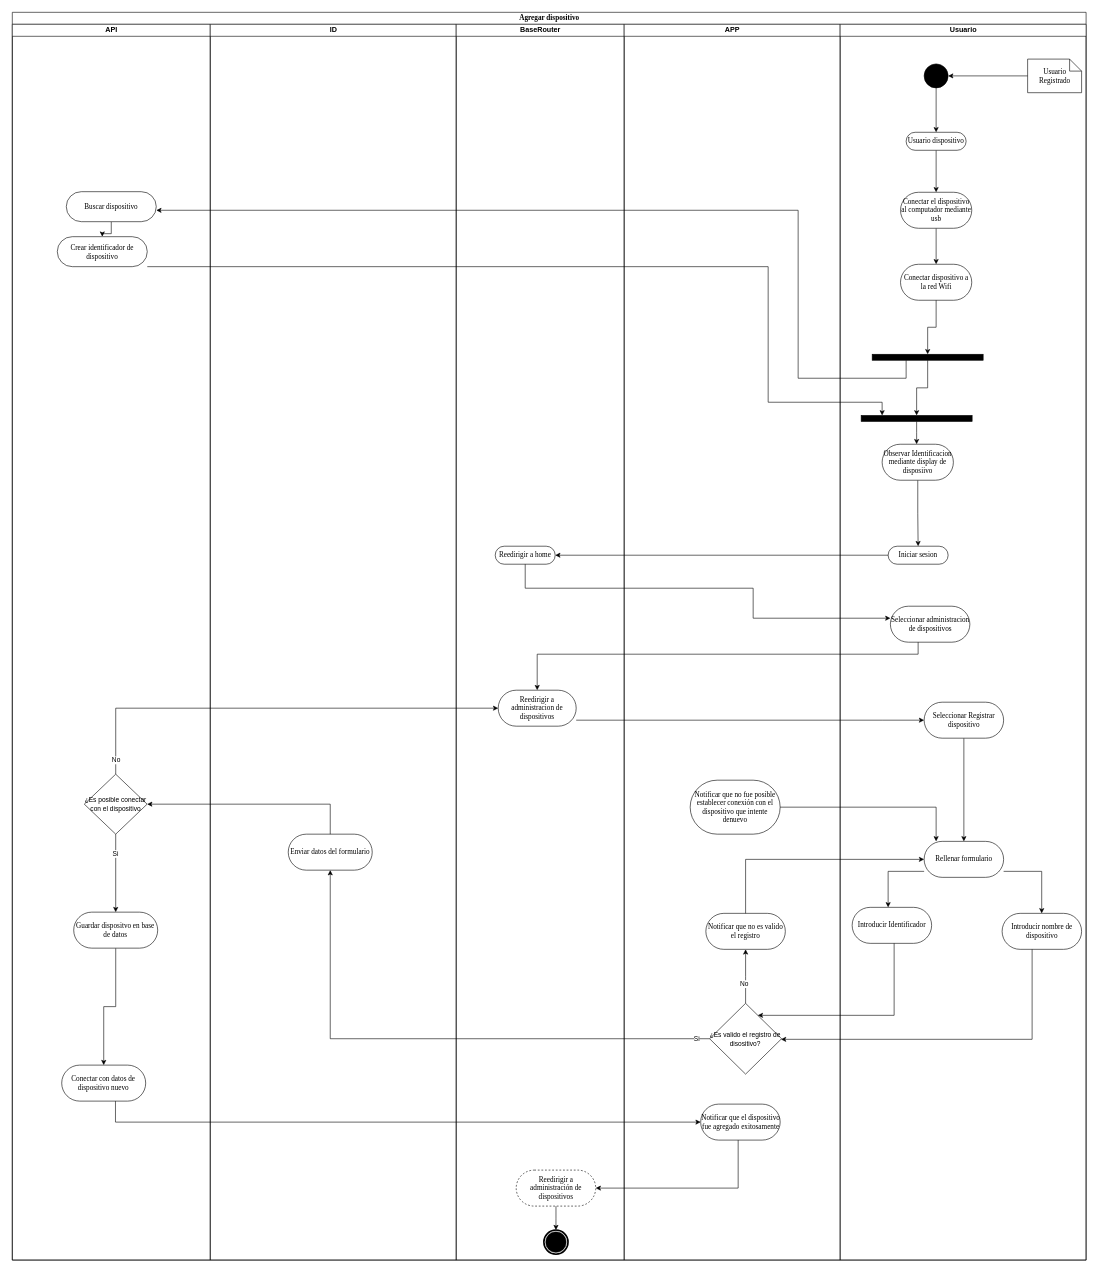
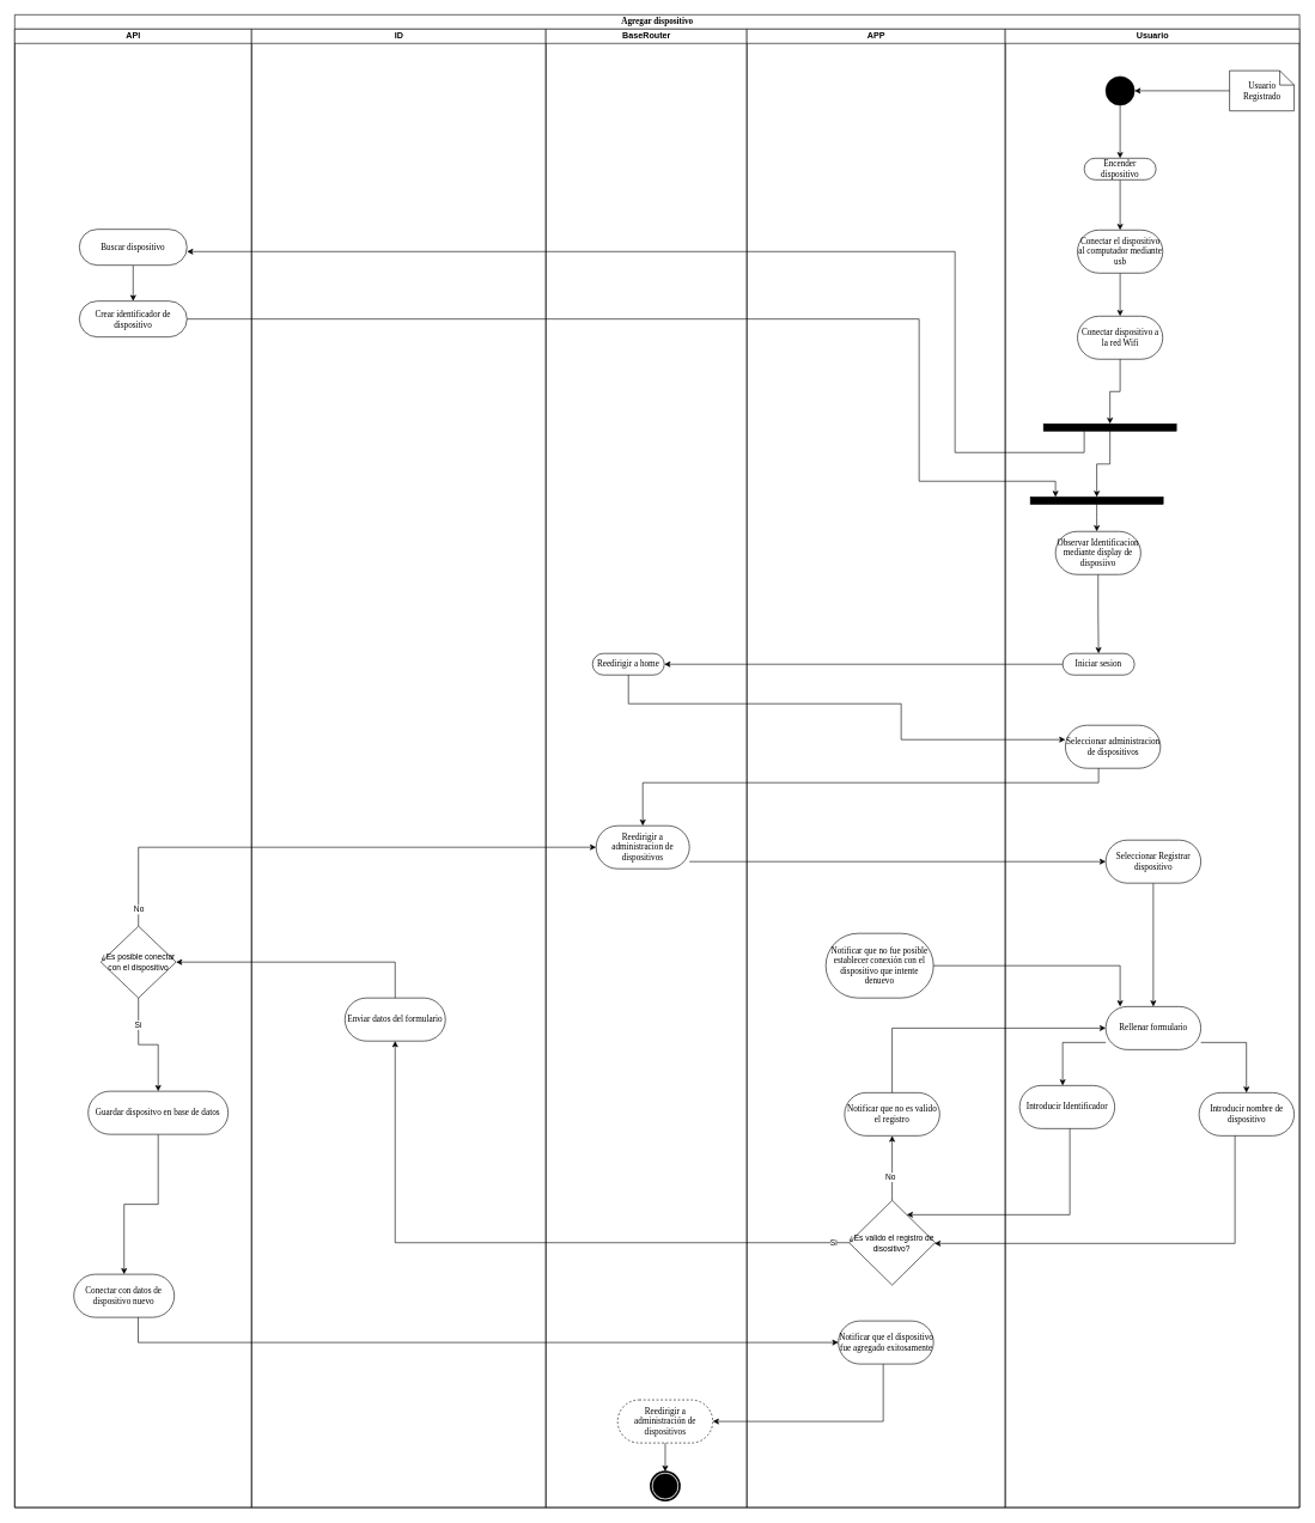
  <mxCell id="0" />
  <mxCell id="1" parent="0" />
  <mxCell id="2" value="Agregar dispositivo" style="swimlane;html=1;childLayout=stackLayout;startSize=20;rounded=0;shadow=0;comic=0;labelBackgroundColor=none;strokeWidth=1;fontFamily=Verdana;fontSize=12;align=center;" vertex="1" parent="1"><mxGeometry x="20" y="20" width="1790" height="2080" as="geometry" /></mxCell>
  <mxCell id="3" value="API" style="swimlane;html=1;startSize=20;" vertex="1" parent="2"><mxGeometry y="20" width="330" height="2060" as="geometry" /></mxCell>
- <mxCell id="4" value="Crear identificador de dispositivo" style="rounded=1;whiteSpace=wrap;html=1;shadow=0;comic=0;labelBackgroundColor=none;strokeWidth=1;fontFamily=Verdana;fontSize=12;align=center;arcSize=50;" vertex="1" parent="3"><mxGeometry x="75" y="354" width="150" height="50" as="geometry" /></mxCell>
+ <mxCell id="4" value="Crear identificador de dispositivo" style="rounded=1;whiteSpace=wrap;html=1;shadow=0;comic=0;labelBackgroundColor=none;strokeWidth=1;fontFamily=Verdana;fontSize=12;align=center;arcSize=50;" vertex="1" parent="3"><mxGeometry x="90" y="379" width="150" height="50" as="geometry" /></mxCell>
  <mxCell id="5" style="edgeStyle=orthogonalEdgeStyle;rounded=0;orthogonalLoop=1;jettySize=auto;html=1;" edge="1" parent="3" source="6" target="4"><mxGeometry relative="1" as="geometry" /></mxCell>
  <mxCell id="6" value="Buscar dispositivo" style="rounded=1;whiteSpace=wrap;html=1;shadow=0;comic=0;labelBackgroundColor=none;strokeWidth=1;fontFamily=Verdana;fontSize=12;align=center;arcSize=50;" vertex="1" parent="3"><mxGeometry x="90" y="279" width="150" height="50" as="geometry" /></mxCell>
  <mxCell id="7" style="edgeStyle=orthogonalEdgeStyle;rounded=0;orthogonalLoop=1;jettySize=auto;html=1;" edge="1" parent="3" source="9" target="11"><mxGeometry relative="1" as="geometry" /></mxCell>
  <mxCell id="8" value="Si" style="edgeLabel;html=1;align=center;verticalAlign=middle;resizable=0;points=[];" vertex="1" connectable="0" parent="7"><mxGeometry x="-0.513" y="-1" relative="1" as="geometry"><mxPoint as="offset" /></mxGeometry></mxCell>
  <mxCell id="9" value="&lt;font style=&quot;font-size: 11px;&quot;&gt;¿Es posible conectar con el dispositivo&lt;br&gt;&lt;/font&gt;" style="rhombus;whiteSpace=wrap;html=1;align=center;" vertex="1" parent="3"><mxGeometry x="120" y="1250" width="104.75" height="100" as="geometry" /></mxCell>
  <mxCell id="10" style="edgeStyle=orthogonalEdgeStyle;rounded=0;orthogonalLoop=1;jettySize=auto;html=1;" edge="1" parent="3" source="11" target="12"><mxGeometry relative="1" as="geometry" /></mxCell>
- <mxCell id="11" value="Guardar dispositvo en base de datos" style="rounded=1;whiteSpace=wrap;html=1;shadow=0;comic=0;labelBackgroundColor=none;strokeWidth=1;fontFamily=Verdana;fontSize=12;align=center;arcSize=50;" vertex="1" parent="3"><mxGeometry x="102.38" y="1480" width="140" height="60" as="geometry" /></mxCell>
+ <mxCell id="11" value="Guardar dispositvo en base de datos" style="rounded=1;whiteSpace=wrap;html=1;shadow=0;comic=0;labelBackgroundColor=none;strokeWidth=1;fontFamily=Verdana;fontSize=12;align=center;arcSize=50;" vertex="1" parent="3"><mxGeometry x="102.38" y="1480" width="195" height="60" as="geometry" /></mxCell>
  <mxCell id="12" value="Conectar con datos de dispositivo nuevo" style="rounded=1;whiteSpace=wrap;html=1;shadow=0;comic=0;labelBackgroundColor=none;strokeWidth=1;fontFamily=Verdana;fontSize=12;align=center;arcSize=50;" vertex="1" parent="3"><mxGeometry x="82.38" y="1735" width="140" height="60" as="geometry" /></mxCell>
  <mxCell id="13" value="ID" style="swimlane;html=1;startSize=20;" vertex="1" parent="2"><mxGeometry x="330" y="20" width="410" height="2060" as="geometry" /></mxCell>
  <mxCell id="14" value="Enviar datos del formulario" style="rounded=1;whiteSpace=wrap;html=1;shadow=0;comic=0;labelBackgroundColor=none;strokeWidth=1;fontFamily=Verdana;fontSize=12;align=center;arcSize=50;" vertex="1" parent="13"><mxGeometry x="130" y="1350" width="140" height="60" as="geometry" /></mxCell>
  <mxCell id="15" value="BaseRouter" style="swimlane;html=1;startSize=20;" vertex="1" parent="2"><mxGeometry x="740" y="20" width="280" height="2060" as="geometry" /></mxCell>
  <mxCell id="16" value="Reedirigir a home" style="rounded=1;whiteSpace=wrap;html=1;shadow=0;comic=0;labelBackgroundColor=none;strokeWidth=1;fontFamily=Verdana;fontSize=12;align=center;arcSize=50;" vertex="1" parent="15"><mxGeometry x="65" y="870" width="100" height="30" as="geometry" /></mxCell>
  <mxCell id="17" value="Reedirigir a administracion de dispositivos" style="rounded=1;whiteSpace=wrap;html=1;shadow=0;comic=0;labelBackgroundColor=none;strokeWidth=1;fontFamily=Verdana;fontSize=12;align=center;arcSize=50;" vertex="1" parent="15"><mxGeometry x="70" y="1110" width="130" height="60" as="geometry" /></mxCell>
  <mxCell id="18" style="edgeStyle=orthogonalEdgeStyle;rounded=0;orthogonalLoop=1;jettySize=auto;html=1;" edge="1" parent="15" source="19" target="20"><mxGeometry relative="1" as="geometry" /></mxCell>
  <mxCell id="19" value="Reedirigir a administración de dispositivos" style="rounded=1;whiteSpace=wrap;html=1;shadow=0;comic=0;labelBackgroundColor=none;strokeWidth=1;fontFamily=Verdana;fontSize=12;align=center;arcSize=50;dashed=1;" vertex="1" parent="15"><mxGeometry x="100" y="1910" width="132.5" height="60" as="geometry" /></mxCell>
  <mxCell id="20" value="" style="shape=mxgraph.bpmn.shape;html=1;verticalLabelPosition=bottom;labelBackgroundColor=#ffffff;verticalAlign=top;perimeter=ellipsePerimeter;outline=end;symbol=terminate;rounded=0;shadow=0;comic=0;strokeWidth=1;fontFamily=Verdana;fontSize=12;align=center;" vertex="1" parent="15"><mxGeometry x="146.25" y="2010" width="40" height="40" as="geometry" /></mxCell>
  <mxCell id="21" value="APP" style="swimlane;html=1;startSize=20;" vertex="1" parent="2"><mxGeometry x="1020" y="20" width="360" height="2060" as="geometry" /></mxCell>
  <mxCell id="22" value="Notificar que no es valido el registro" style="rounded=1;whiteSpace=wrap;html=1;shadow=0;comic=0;labelBackgroundColor=none;strokeWidth=1;fontFamily=Verdana;fontSize=12;align=center;arcSize=50;" vertex="1" parent="21"><mxGeometry x="136.13" y="1482" width="132.5" height="60" as="geometry" /></mxCell>
  <mxCell id="23" value="Notificar que no fue posible establecer conexión con el dispositivo que intente denuevo" style="rounded=1;whiteSpace=wrap;html=1;shadow=0;comic=0;labelBackgroundColor=none;strokeWidth=1;fontFamily=Verdana;fontSize=12;align=center;arcSize=50;" vertex="1" parent="21"><mxGeometry x="110" y="1260" width="150" height="90" as="geometry" /></mxCell>
  <mxCell id="24" value="&lt;font style=&quot;font-size: 11px;&quot;&gt;¿Es valido el registro de disositivo?&lt;/font&gt;" style="rhombus;whiteSpace=wrap;html=1;align=center;" vertex="1" parent="21"><mxGeometry x="142.38" y="1632" width="120" height="118" as="geometry" /></mxCell>
  <mxCell id="25" style="edgeStyle=orthogonalEdgeStyle;rounded=0;orthogonalLoop=1;jettySize=auto;html=1;" edge="1" parent="21" source="24" target="22"><mxGeometry relative="1" as="geometry" /></mxCell>
  <mxCell id="26" value="No" style="edgeLabel;html=1;align=center;verticalAlign=middle;resizable=0;points=[];" vertex="1" connectable="0" parent="25"><mxGeometry x="-0.275" y="3" relative="1" as="geometry"><mxPoint as="offset" /></mxGeometry></mxCell>
  <mxCell id="27" value="Notificar que el dispositivo fue agregado exitosamente" style="rounded=1;whiteSpace=wrap;html=1;shadow=0;comic=0;labelBackgroundColor=none;strokeWidth=1;fontFamily=Verdana;fontSize=12;align=center;arcSize=50;" vertex="1" parent="21"><mxGeometry x="127.5" y="1800" width="132.5" height="60" as="geometry" /></mxCell>
  <mxCell id="28" value="Usuario" style="swimlane;html=1;startSize=20;" vertex="1" parent="2"><mxGeometry x="1380" y="20" width="410" height="2060" as="geometry" /></mxCell>
  <mxCell id="29" style="edgeStyle=orthogonalEdgeStyle;rounded=0;orthogonalLoop=1;jettySize=auto;html=1;" edge="1" parent="28" source="30" target="34"><mxGeometry relative="1" as="geometry" /></mxCell>
- <mxCell id="30" value="Usuario dispositivo" style="rounded=1;whiteSpace=wrap;html=1;shadow=0;comic=0;labelBackgroundColor=none;strokeWidth=1;fontFamily=Verdana;fontSize=12;align=center;arcSize=50;" vertex="1" parent="28"><mxGeometry x="110" y="180" width="100" height="30" as="geometry" /></mxCell>
+ <mxCell id="30" value="Encender dispositivo" style="rounded=1;whiteSpace=wrap;html=1;shadow=0;comic=0;labelBackgroundColor=none;strokeWidth=1;fontFamily=Verdana;fontSize=12;align=center;arcSize=50;" vertex="1" parent="28"><mxGeometry x="110" y="180" width="100" height="30" as="geometry" /></mxCell>
  <mxCell id="31" style="edgeStyle=orthogonalEdgeStyle;rounded=0;orthogonalLoop=1;jettySize=auto;html=1;" edge="1" parent="28" source="32" target="30"><mxGeometry relative="1" as="geometry" /></mxCell>
  <mxCell id="32" value="" style="ellipse;whiteSpace=wrap;html=1;rounded=0;shadow=0;comic=0;labelBackgroundColor=none;strokeWidth=1;fillColor=#000000;fontFamily=Verdana;fontSize=12;align=center;" vertex="1" parent="28"><mxGeometry x="140" y="66" width="40" height="40" as="geometry" /></mxCell>
  <mxCell id="33" style="edgeStyle=orthogonalEdgeStyle;rounded=0;orthogonalLoop=1;jettySize=auto;html=1;" edge="1" parent="28" source="34" target="35"><mxGeometry relative="1" as="geometry" /></mxCell>
  <mxCell id="34" value="Conectar el dispositivo al computador mediante usb" style="rounded=1;whiteSpace=wrap;html=1;shadow=0;comic=0;labelBackgroundColor=none;strokeWidth=1;fontFamily=Verdana;fontSize=12;align=center;arcSize=50;" vertex="1" parent="28"><mxGeometry x="100.63" y="280" width="118.75" height="60" as="geometry" /></mxCell>
  <mxCell id="35" value="Conectar dispositivo a la red Wifi" style="rounded=1;whiteSpace=wrap;html=1;shadow=0;comic=0;labelBackgroundColor=none;strokeWidth=1;fontFamily=Verdana;fontSize=12;align=center;arcSize=50;" vertex="1" parent="28"><mxGeometry x="100.63" y="400" width="118.75" height="60" as="geometry" /></mxCell>
  <mxCell id="36" style="edgeStyle=orthogonalEdgeStyle;rounded=0;orthogonalLoop=1;jettySize=auto;html=1;" edge="1" parent="28" source="37" target="40"><mxGeometry relative="1" as="geometry" /></mxCell>
  <mxCell id="37" value="Observar Identificacion mediante display de disposiivo" style="rounded=1;whiteSpace=wrap;html=1;shadow=0;comic=0;labelBackgroundColor=none;strokeWidth=1;fontFamily=Verdana;fontSize=12;align=center;arcSize=50;" vertex="1" parent="28"><mxGeometry x="70" y="700" width="118.75" height="60" as="geometry" /></mxCell>
  <mxCell id="38" style="edgeStyle=orthogonalEdgeStyle;rounded=0;orthogonalLoop=1;jettySize=auto;html=1;" edge="1" parent="28" source="39" target="37"><mxGeometry relative="1" as="geometry"><Array as="points"><mxPoint x="128" y="680" /><mxPoint x="128" y="680" /></Array></mxGeometry></mxCell>
  <mxCell id="39" value="" style="whiteSpace=wrap;html=1;rounded=0;shadow=0;comic=0;labelBackgroundColor=none;strokeWidth=1;fillColor=#000000;fontFamily=Verdana;fontSize=12;align=center;rotation=0;" vertex="1" parent="28"><mxGeometry x="35" y="652" width="185" height="10" as="geometry" /></mxCell>
  <mxCell id="40" value="Iniciar sesion" style="rounded=1;whiteSpace=wrap;html=1;shadow=0;comic=0;labelBackgroundColor=none;strokeWidth=1;fontFamily=Verdana;fontSize=12;align=center;arcSize=50;" vertex="1" parent="28"><mxGeometry x="80" y="870" width="100" height="30" as="geometry" /></mxCell>
  <mxCell id="41" value="Seleccionar administracion de dispositivos" style="rounded=1;whiteSpace=wrap;html=1;shadow=0;comic=0;labelBackgroundColor=none;strokeWidth=1;fontFamily=Verdana;fontSize=12;align=center;arcSize=50;" vertex="1" parent="28"><mxGeometry x="83.75" y="970" width="132.5" height="60" as="geometry" /></mxCell>
  <mxCell id="42" style="edgeStyle=orthogonalEdgeStyle;rounded=0;orthogonalLoop=1;jettySize=auto;html=1;" edge="1" parent="28" source="43" target="48"><mxGeometry relative="1" as="geometry"><mxPoint x="206.25" y="1302" as="sourcePoint" /></mxGeometry></mxCell>
  <mxCell id="43" value="Seleccionar Registrar dispositivo" style="rounded=1;whiteSpace=wrap;html=1;shadow=0;comic=0;labelBackgroundColor=none;strokeWidth=1;fontFamily=Verdana;fontSize=12;align=center;arcSize=50;" vertex="1" parent="28"><mxGeometry x="140.0" y="1130" width="132.5" height="60" as="geometry" /></mxCell>
  <mxCell id="44" value="Introducir Identificador" style="rounded=1;whiteSpace=wrap;html=1;shadow=0;comic=0;labelBackgroundColor=none;strokeWidth=1;fontFamily=Verdana;fontSize=12;align=center;arcSize=50;" vertex="1" parent="28"><mxGeometry x="20" y="1472" width="132.5" height="60" as="geometry" /></mxCell>
  <mxCell id="45" value="Introducir nombre de dispositivo" style="rounded=1;whiteSpace=wrap;html=1;shadow=0;comic=0;labelBackgroundColor=none;strokeWidth=1;fontFamily=Verdana;fontSize=12;align=center;arcSize=50;" vertex="1" parent="28"><mxGeometry x="270.0" y="1482" width="132.5" height="60" as="geometry" /></mxCell>
  <mxCell id="46" style="edgeStyle=orthogonalEdgeStyle;rounded=0;orthogonalLoop=1;jettySize=auto;html=1;" edge="1" parent="28" source="48" target="44"><mxGeometry relative="1" as="geometry"><Array as="points"><mxPoint x="80" y="1412" /></Array></mxGeometry></mxCell>
  <mxCell id="47" style="edgeStyle=orthogonalEdgeStyle;rounded=0;orthogonalLoop=1;jettySize=auto;html=1;" edge="1" parent="28" source="48" target="45"><mxGeometry relative="1" as="geometry"><Array as="points"><mxPoint x="336" y="1412" /></Array></mxGeometry></mxCell>
  <mxCell id="48" value="Rellenar formulario" style="rounded=1;whiteSpace=wrap;html=1;shadow=0;comic=0;labelBackgroundColor=none;strokeWidth=1;fontFamily=Verdana;fontSize=12;align=center;arcSize=50;" vertex="1" parent="28"><mxGeometry x="140.0" y="1362" width="132.5" height="60" as="geometry" /></mxCell>
  <mxCell id="49" value="Usuario Registrado" style="shape=note;whiteSpace=wrap;html=1;rounded=0;shadow=0;comic=0;labelBackgroundColor=none;strokeWidth=1;fontFamily=Verdana;fontSize=12;align=center;size=20;" vertex="1" parent="28"><mxGeometry x="312.5" y="58" width="90" height="56" as="geometry" /></mxCell>
  <mxCell id="50" style="edgeStyle=orthogonalEdgeStyle;rounded=0;orthogonalLoop=1;jettySize=auto;html=1;" edge="1" parent="28" source="49" target="32"><mxGeometry relative="1" as="geometry" /></mxCell>
  <mxCell id="51" style="edgeStyle=orthogonalEdgeStyle;rounded=0;orthogonalLoop=1;jettySize=auto;html=1;" edge="1" parent="2" source="4" target="39"><mxGeometry relative="1" as="geometry"><Array as="points"><mxPoint x="1260" y="424" /><mxPoint x="1260" y="650" /><mxPoint x="1450" y="650" /></Array></mxGeometry></mxCell>
  <mxCell id="52" style="edgeStyle=orthogonalEdgeStyle;rounded=0;orthogonalLoop=1;jettySize=auto;html=1;" edge="1" parent="2" source="40" target="16"><mxGeometry relative="1" as="geometry" /></mxCell>
  <mxCell id="53" style="edgeStyle=orthogonalEdgeStyle;rounded=0;orthogonalLoop=1;jettySize=auto;html=1;" edge="1" parent="2" source="16" target="41"><mxGeometry relative="1" as="geometry"><Array as="points"><mxPoint x="855" y="960" /><mxPoint x="1235" y="960" /><mxPoint x="1235" y="1010" /></Array></mxGeometry></mxCell>
  <mxCell id="54" style="edgeStyle=orthogonalEdgeStyle;rounded=0;orthogonalLoop=1;jettySize=auto;html=1;" edge="1" parent="2" source="41" target="17"><mxGeometry relative="1" as="geometry"><Array as="points"><mxPoint x="1510" y="1070" /><mxPoint x="875" y="1070" /></Array></mxGeometry></mxCell>
  <mxCell id="55" style="edgeStyle=orthogonalEdgeStyle;rounded=0;orthogonalLoop=1;jettySize=auto;html=1;" edge="1" parent="2" source="17" target="43"><mxGeometry relative="1" as="geometry"><Array as="points"><mxPoint x="1450" y="1180" /><mxPoint x="1450" y="1180" /></Array></mxGeometry></mxCell>
  <mxCell id="56" style="edgeStyle=orthogonalEdgeStyle;rounded=0;orthogonalLoop=1;jettySize=auto;html=1;" edge="1" parent="2" source="22" target="48"><mxGeometry relative="1" as="geometry"><Array as="points"><mxPoint x="1602" y="1412" /></Array></mxGeometry></mxCell>
  <mxCell id="57" style="edgeStyle=orthogonalEdgeStyle;rounded=0;orthogonalLoop=1;jettySize=auto;html=1;" edge="1" parent="2" source="23" target="48"><mxGeometry relative="1" as="geometry"><Array as="points"><mxPoint x="1540" y="1325" /></Array></mxGeometry></mxCell>
  <mxCell id="58" style="edgeStyle=orthogonalEdgeStyle;rounded=0;orthogonalLoop=1;jettySize=auto;html=1;" edge="1" parent="2" source="14" target="9"><mxGeometry relative="1" as="geometry"><Array as="points"><mxPoint x="530" y="1320" /></Array></mxGeometry></mxCell>
  <mxCell id="59" style="edgeStyle=orthogonalEdgeStyle;rounded=0;orthogonalLoop=1;jettySize=auto;html=1;" edge="1" parent="2" source="9" target="17"><mxGeometry relative="1" as="geometry"><Array as="points"><mxPoint x="172" y="1160" /></Array></mxGeometry></mxCell>
  <mxCell id="60" value="No" style="edgeLabel;html=1;align=center;verticalAlign=middle;resizable=0;points=[];" vertex="1" connectable="0" parent="59"><mxGeometry x="-0.937" y="-4" relative="1" as="geometry"><mxPoint x="-4" as="offset" /></mxGeometry></mxCell>
  <mxCell id="61" style="edgeStyle=orthogonalEdgeStyle;rounded=0;orthogonalLoop=1;jettySize=auto;html=1;" edge="1" parent="2" source="44" target="24"><mxGeometry relative="1" as="geometry"><Array as="points"><mxPoint x="1470" y="1672" /></Array></mxGeometry></mxCell>
  <mxCell id="62" style="edgeStyle=orthogonalEdgeStyle;rounded=0;orthogonalLoop=1;jettySize=auto;html=1;" edge="1" parent="2" source="45" target="24"><mxGeometry relative="1" as="geometry"><Array as="points"><mxPoint x="1700" y="1712" /></Array></mxGeometry></mxCell>
  <mxCell id="63" style="edgeStyle=orthogonalEdgeStyle;rounded=0;orthogonalLoop=1;jettySize=auto;html=1;" edge="1" parent="2" source="12" target="27"><mxGeometry relative="1" as="geometry"><Array as="points"><mxPoint x="172" y="1850" /></Array></mxGeometry></mxCell>
  <mxCell id="64" style="edgeStyle=orthogonalEdgeStyle;rounded=0;orthogonalLoop=1;jettySize=auto;html=1;" edge="1" parent="2" source="27" target="19"><mxGeometry relative="1" as="geometry"><Array as="points"><mxPoint x="1210" y="1960" /></Array></mxGeometry></mxCell>
  <mxCell id="65" style="edgeStyle=orthogonalEdgeStyle;rounded=0;orthogonalLoop=1;jettySize=auto;html=1;" edge="1" parent="2" source="24" target="14"><mxGeometry relative="1" as="geometry" /></mxCell>
  <mxCell id="66" value="Si" style="edgeLabel;html=1;align=center;verticalAlign=middle;resizable=0;points=[];" vertex="1" connectable="0" parent="65"><mxGeometry x="-0.877" y="-1" relative="1" as="geometry"><mxPoint x="34" y="1" as="offset" /></mxGeometry></mxCell>
  <mxCell id="67" style="edgeStyle=orthogonalEdgeStyle;rounded=0;orthogonalLoop=1;jettySize=auto;html=1;" edge="1" parent="1" source="69" target="39"><mxGeometry relative="1" as="geometry" /></mxCell>
  <mxCell id="68" style="edgeStyle=orthogonalEdgeStyle;rounded=0;orthogonalLoop=1;jettySize=auto;html=1;" edge="1" parent="1" source="69" target="6"><mxGeometry relative="1" as="geometry"><Array as="points"><mxPoint x="1510" y="630" /><mxPoint x="1330" y="630" /><mxPoint x="1330" y="350" /></Array></mxGeometry></mxCell>
  <mxCell id="69" value="" style="whiteSpace=wrap;html=1;rounded=0;shadow=0;comic=0;labelBackgroundColor=none;strokeWidth=1;fillColor=#000000;fontFamily=Verdana;fontSize=12;align=center;rotation=0;" vertex="1" parent="1"><mxGeometry x="1453.38" y="590" width="185" height="10" as="geometry" /></mxCell>
  <mxCell id="70" style="edgeStyle=orthogonalEdgeStyle;rounded=0;orthogonalLoop=1;jettySize=auto;html=1;" edge="1" parent="1" source="35" target="69"><mxGeometry relative="1" as="geometry"><mxPoint x="1920" y="580" as="targetPoint" /></mxGeometry></mxCell>
